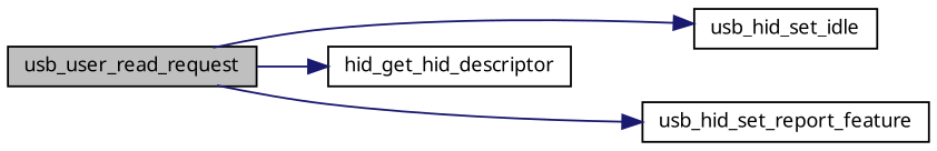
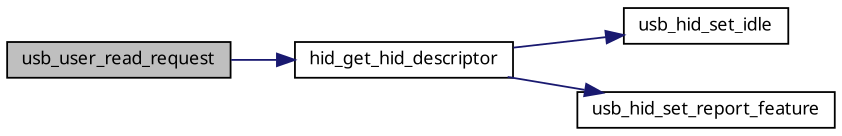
  digraph {
    rankdir=LR
    node [color=black fillcolor=white fontname="FreeSans.ttf" fontsize=10 shape=record style=filled]
    edge [color=midnightblue fontname="FreeSans.ttf" fontsize=10 labelfontname="FreeSans.ttf" labelfontsize=10 style=solid]
    n1 [fillcolor=grey75 fontcolor=black height=0.2 label=usb_user_read_request width=0.4]
    n2 [height=0.2 label=hid_get_hid_descriptor width=0.4]
    n3 [height=0.2 label=usb_hid_set_idle width=0.4]
    n4 [height=0.2 label=usb_hid_set_report_feature width=0.4]
    n1 -> n2
-   n1 -> n3
-   n1 -> n4
+   n2 -> n3
+   n2 -> n4
  }
